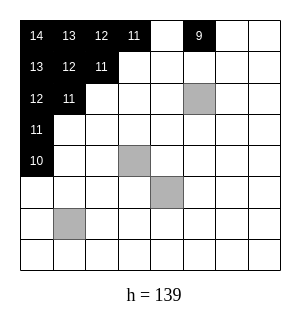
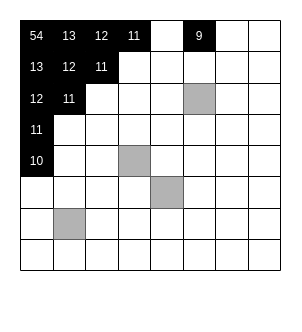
  <mxCell id="0" />
  <mxCell id="1" parent="0" />
  <mxCell id="2" value="" style="shape=table;startSize=0;container=1;collapsible=0;childLayout=tableLayout;" parent="1" vertex="1"><mxGeometry x="20" y="20" width="260" height="250" as="geometry" /></mxCell>
  <mxCell id="3" value="" style="shape=tableRow;horizontal=0;startSize=0;swimlaneHead=0;swimlaneBody=0;strokeColor=inherit;top=0;left=0;bottom=0;right=0;collapsible=0;dropTarget=0;fillColor=none;points=[[0,0.5],[1,0.5]];portConstraint=eastwest;" parent="2" vertex="1"><mxGeometry width="260" height="31" as="geometry" /></mxCell>
- <mxCell id="4" value="&lt;font color=&quot;#ffffff&quot;&gt;14&lt;/font&gt;" style="shape=partialRectangle;html=1;whiteSpace=wrap;connectable=0;strokeColor=inherit;overflow=hidden;fillColor=#000000;top=0;left=0;bottom=0;right=0;pointerEvents=1;" parent="3" vertex="1"><mxGeometry width="33" height="31" as="geometry"><mxRectangle width="33" height="31" as="alternateBounds" /></mxGeometry></mxCell>
+ <mxCell id="4" value="&lt;font color=&quot;#ffffff&quot;&gt;54&lt;/font&gt;" style="shape=partialRectangle;html=1;whiteSpace=wrap;connectable=0;strokeColor=inherit;overflow=hidden;fillColor=#000000;top=0;left=0;bottom=0;right=0;pointerEvents=1;" parent="3" vertex="1"><mxGeometry width="33" height="31" as="geometry"><mxRectangle width="33" height="31" as="alternateBounds" /></mxGeometry></mxCell>
  <mxCell id="5" value="&lt;font color=&quot;#ffffff&quot;&gt;13&lt;/font&gt;" style="shape=partialRectangle;html=1;whiteSpace=wrap;connectable=0;strokeColor=inherit;overflow=hidden;fillColor=#000000;top=0;left=0;bottom=0;right=0;pointerEvents=1;" parent="3" vertex="1"><mxGeometry x="33" width="32" height="31" as="geometry"><mxRectangle width="32" height="31" as="alternateBounds" /></mxGeometry></mxCell>
  <mxCell id="6" value="&lt;font color=&quot;#ffffff&quot;&gt;12&lt;/font&gt;" style="shape=partialRectangle;html=1;whiteSpace=wrap;connectable=0;strokeColor=inherit;overflow=hidden;fillColor=#000000;top=0;left=0;bottom=0;right=0;pointerEvents=1;" parent="3" vertex="1"><mxGeometry x="65" width="33" height="31" as="geometry"><mxRectangle width="33" height="31" as="alternateBounds" /></mxGeometry></mxCell>
  <mxCell id="7" value="&lt;font color=&quot;#ffffff&quot;&gt;11&lt;/font&gt;" style="shape=partialRectangle;html=1;whiteSpace=wrap;connectable=0;strokeColor=inherit;overflow=hidden;fillColor=#000000;top=0;left=0;bottom=0;right=0;pointerEvents=1;" parent="3" vertex="1"><mxGeometry x="98" width="32" height="31" as="geometry"><mxRectangle width="32" height="31" as="alternateBounds" /></mxGeometry></mxCell>
  <mxCell id="8" value="&lt;font color=&quot;#ffffff&quot;&gt;10&lt;/font&gt;" style="shape=partialRectangle;html=1;whiteSpace=wrap;connectable=0;strokeColor=inherit;overflow=hidden;fillColor=none;top=0;left=0;bottom=0;right=0;pointerEvents=1;" parent="3" vertex="1"><mxGeometry x="130" width="33" height="31" as="geometry"><mxRectangle width="33" height="31" as="alternateBounds" /></mxGeometry></mxCell>
  <mxCell id="9" value="&lt;font color=&quot;#ffffff&quot;&gt;9&lt;/font&gt;" style="shape=partialRectangle;html=1;whiteSpace=wrap;connectable=0;strokeColor=inherit;overflow=hidden;fillColor=#000000;top=0;left=0;bottom=0;right=0;pointerEvents=1;" parent="3" vertex="1"><mxGeometry x="163" width="32" height="31" as="geometry"><mxRectangle width="32" height="31" as="alternateBounds" /></mxGeometry></mxCell>
  <mxCell id="10" value="" style="shape=partialRectangle;html=1;whiteSpace=wrap;connectable=0;strokeColor=inherit;overflow=hidden;fillColor=none;top=0;left=0;bottom=0;right=0;pointerEvents=1;" parent="3" vertex="1"><mxGeometry x="195" width="33" height="31" as="geometry"><mxRectangle width="33" height="31" as="alternateBounds" /></mxGeometry></mxCell>
  <mxCell id="11" value="" style="shape=partialRectangle;html=1;whiteSpace=wrap;connectable=0;strokeColor=inherit;overflow=hidden;fillColor=none;top=0;left=0;bottom=0;right=0;pointerEvents=1;" parent="3" vertex="1"><mxGeometry x="228" width="32" height="31" as="geometry"><mxRectangle width="32" height="31" as="alternateBounds" /></mxGeometry></mxCell>
  <mxCell id="12" value="" style="shape=tableRow;horizontal=0;startSize=0;swimlaneHead=0;swimlaneBody=0;strokeColor=inherit;top=0;left=0;bottom=0;right=0;collapsible=0;dropTarget=0;fillColor=none;points=[[0,0.5],[1,0.5]];portConstraint=eastwest;" parent="2" vertex="1"><mxGeometry y="31" width="260" height="32" as="geometry" /></mxCell>
  <mxCell id="13" value="&lt;font color=&quot;#ffffff&quot;&gt;13&lt;/font&gt;" style="shape=partialRectangle;html=1;whiteSpace=wrap;connectable=0;strokeColor=inherit;overflow=hidden;fillColor=#000000;top=0;left=0;bottom=0;right=0;pointerEvents=1;" parent="12" vertex="1"><mxGeometry width="33" height="32" as="geometry"><mxRectangle width="33" height="32" as="alternateBounds" /></mxGeometry></mxCell>
  <mxCell id="14" value="&lt;font color=&quot;#ffffff&quot;&gt;12&lt;/font&gt;" style="shape=partialRectangle;html=1;whiteSpace=wrap;connectable=0;strokeColor=inherit;overflow=hidden;fillColor=#000000;top=0;left=0;bottom=0;right=0;pointerEvents=1;" parent="12" vertex="1"><mxGeometry x="33" width="32" height="32" as="geometry"><mxRectangle width="32" height="32" as="alternateBounds" /></mxGeometry></mxCell>
  <mxCell id="15" value="&lt;font color=&quot;#ffffff&quot;&gt;11&lt;/font&gt;" style="shape=partialRectangle;html=1;whiteSpace=wrap;connectable=0;strokeColor=inherit;overflow=hidden;fillColor=#000000;top=0;left=0;bottom=0;right=0;pointerEvents=1;" parent="12" vertex="1"><mxGeometry x="65" width="33" height="32" as="geometry"><mxRectangle width="33" height="32" as="alternateBounds" /></mxGeometry></mxCell>
  <mxCell id="16" value="" style="shape=partialRectangle;html=1;whiteSpace=wrap;connectable=0;strokeColor=inherit;overflow=hidden;fillColor=none;top=0;left=0;bottom=0;right=0;pointerEvents=1;" parent="12" vertex="1"><mxGeometry x="98" width="32" height="32" as="geometry"><mxRectangle width="32" height="32" as="alternateBounds" /></mxGeometry></mxCell>
  <mxCell id="17" value="" style="shape=partialRectangle;html=1;whiteSpace=wrap;connectable=0;strokeColor=inherit;overflow=hidden;fillColor=none;top=0;left=0;bottom=0;right=0;pointerEvents=1;" parent="12" vertex="1"><mxGeometry x="130" width="33" height="32" as="geometry"><mxRectangle width="33" height="32" as="alternateBounds" /></mxGeometry></mxCell>
  <mxCell id="18" value="" style="shape=partialRectangle;html=1;whiteSpace=wrap;connectable=0;strokeColor=inherit;overflow=hidden;fillColor=none;top=0;left=0;bottom=0;right=0;pointerEvents=1;" parent="12" vertex="1"><mxGeometry x="163" width="32" height="32" as="geometry"><mxRectangle width="32" height="32" as="alternateBounds" /></mxGeometry></mxCell>
  <mxCell id="19" value="" style="shape=partialRectangle;html=1;whiteSpace=wrap;connectable=0;strokeColor=inherit;overflow=hidden;fillColor=none;top=0;left=0;bottom=0;right=0;pointerEvents=1;" parent="12" vertex="1"><mxGeometry x="195" width="33" height="32" as="geometry"><mxRectangle width="33" height="32" as="alternateBounds" /></mxGeometry></mxCell>
  <mxCell id="20" value="" style="shape=partialRectangle;html=1;whiteSpace=wrap;connectable=0;strokeColor=inherit;overflow=hidden;fillColor=none;top=0;left=0;bottom=0;right=0;pointerEvents=1;" parent="12" vertex="1"><mxGeometry x="228" width="32" height="32" as="geometry"><mxRectangle width="32" height="32" as="alternateBounds" /></mxGeometry></mxCell>
  <mxCell id="21" value="" style="shape=tableRow;horizontal=0;startSize=0;swimlaneHead=0;swimlaneBody=0;strokeColor=inherit;top=0;left=0;bottom=0;right=0;collapsible=0;dropTarget=0;fillColor=none;points=[[0,0.5],[1,0.5]];portConstraint=eastwest;" parent="2" vertex="1"><mxGeometry y="63" width="260" height="31" as="geometry" /></mxCell>
  <mxCell id="22" value="&lt;font color=&quot;#ffffff&quot;&gt;12&lt;/font&gt;" style="shape=partialRectangle;html=1;whiteSpace=wrap;connectable=0;strokeColor=inherit;overflow=hidden;fillColor=#000000;top=0;left=0;bottom=0;right=0;pointerEvents=1;" parent="21" vertex="1"><mxGeometry width="33" height="31" as="geometry"><mxRectangle width="33" height="31" as="alternateBounds" /></mxGeometry></mxCell>
  <mxCell id="23" value="&lt;font color=&quot;#ffffff&quot;&gt;11&lt;/font&gt;" style="shape=partialRectangle;html=1;whiteSpace=wrap;connectable=0;strokeColor=inherit;overflow=hidden;fillColor=#000000;top=0;left=0;bottom=0;right=0;pointerEvents=1;" parent="21" vertex="1"><mxGeometry x="33" width="32" height="31" as="geometry"><mxRectangle width="32" height="31" as="alternateBounds" /></mxGeometry></mxCell>
  <mxCell id="24" value="" style="shape=partialRectangle;html=1;whiteSpace=wrap;connectable=0;strokeColor=inherit;overflow=hidden;fillColor=none;top=0;left=0;bottom=0;right=0;pointerEvents=1;" parent="21" vertex="1"><mxGeometry x="65" width="33" height="31" as="geometry"><mxRectangle width="33" height="31" as="alternateBounds" /></mxGeometry></mxCell>
  <mxCell id="25" value="" style="shape=partialRectangle;html=1;whiteSpace=wrap;connectable=0;strokeColor=inherit;overflow=hidden;fillColor=none;top=0;left=0;bottom=0;right=0;pointerEvents=1;" parent="21" vertex="1"><mxGeometry x="98" width="32" height="31" as="geometry"><mxRectangle width="32" height="31" as="alternateBounds" /></mxGeometry></mxCell>
  <mxCell id="26" value="" style="shape=partialRectangle;html=1;whiteSpace=wrap;connectable=0;strokeColor=inherit;overflow=hidden;fillColor=none;top=0;left=0;bottom=0;right=0;pointerEvents=1;" parent="21" vertex="1"><mxGeometry x="130" width="33" height="31" as="geometry"><mxRectangle width="33" height="31" as="alternateBounds" /></mxGeometry></mxCell>
  <mxCell id="27" value="" style="shape=partialRectangle;html=1;whiteSpace=wrap;connectable=0;strokeColor=inherit;overflow=hidden;fillColor=#B3B3B3;top=0;left=0;bottom=0;right=0;pointerEvents=1;" parent="21" vertex="1"><mxGeometry x="163" width="32" height="31" as="geometry"><mxRectangle width="32" height="31" as="alternateBounds" /></mxGeometry></mxCell>
  <mxCell id="28" value="" style="shape=partialRectangle;html=1;whiteSpace=wrap;connectable=0;strokeColor=inherit;overflow=hidden;fillColor=none;top=0;left=0;bottom=0;right=0;pointerEvents=1;" parent="21" vertex="1"><mxGeometry x="195" width="33" height="31" as="geometry"><mxRectangle width="33" height="31" as="alternateBounds" /></mxGeometry></mxCell>
  <mxCell id="29" value="" style="shape=partialRectangle;html=1;whiteSpace=wrap;connectable=0;strokeColor=inherit;overflow=hidden;fillColor=none;top=0;left=0;bottom=0;right=0;pointerEvents=1;" parent="21" vertex="1"><mxGeometry x="228" width="32" height="31" as="geometry"><mxRectangle width="32" height="31" as="alternateBounds" /></mxGeometry></mxCell>
  <mxCell id="30" value="" style="shape=tableRow;horizontal=0;startSize=0;swimlaneHead=0;swimlaneBody=0;strokeColor=inherit;top=0;left=0;bottom=0;right=0;collapsible=0;dropTarget=0;fillColor=none;points=[[0,0.5],[1,0.5]];portConstraint=eastwest;" parent="2" vertex="1"><mxGeometry y="94" width="260" height="31" as="geometry" /></mxCell>
  <mxCell id="31" value="&lt;font color=&quot;#ffffff&quot;&gt;11&lt;/font&gt;" style="shape=partialRectangle;html=1;whiteSpace=wrap;connectable=0;strokeColor=inherit;overflow=hidden;fillColor=#000000;top=0;left=0;bottom=0;right=0;pointerEvents=1;" parent="30" vertex="1"><mxGeometry width="33" height="31" as="geometry"><mxRectangle width="33" height="31" as="alternateBounds" /></mxGeometry></mxCell>
  <mxCell id="32" value="" style="shape=partialRectangle;html=1;whiteSpace=wrap;connectable=0;strokeColor=inherit;overflow=hidden;fillColor=none;top=0;left=0;bottom=0;right=0;pointerEvents=1;" parent="30" vertex="1"><mxGeometry x="33" width="32" height="31" as="geometry"><mxRectangle width="32" height="31" as="alternateBounds" /></mxGeometry></mxCell>
  <mxCell id="33" value="" style="shape=partialRectangle;html=1;whiteSpace=wrap;connectable=0;strokeColor=inherit;overflow=hidden;fillColor=none;top=0;left=0;bottom=0;right=0;pointerEvents=1;" parent="30" vertex="1"><mxGeometry x="65" width="33" height="31" as="geometry"><mxRectangle width="33" height="31" as="alternateBounds" /></mxGeometry></mxCell>
  <mxCell id="34" value="" style="shape=partialRectangle;html=1;whiteSpace=wrap;connectable=0;strokeColor=inherit;overflow=hidden;fillColor=none;top=0;left=0;bottom=0;right=0;pointerEvents=1;" parent="30" vertex="1"><mxGeometry x="98" width="32" height="31" as="geometry"><mxRectangle width="32" height="31" as="alternateBounds" /></mxGeometry></mxCell>
  <mxCell id="35" value="" style="shape=partialRectangle;html=1;whiteSpace=wrap;connectable=0;strokeColor=inherit;overflow=hidden;fillColor=none;top=0;left=0;bottom=0;right=0;pointerEvents=1;" parent="30" vertex="1"><mxGeometry x="130" width="33" height="31" as="geometry"><mxRectangle width="33" height="31" as="alternateBounds" /></mxGeometry></mxCell>
  <mxCell id="36" value="" style="shape=partialRectangle;html=1;whiteSpace=wrap;connectable=0;strokeColor=inherit;overflow=hidden;fillColor=none;top=0;left=0;bottom=0;right=0;pointerEvents=1;" parent="30" vertex="1"><mxGeometry x="163" width="32" height="31" as="geometry"><mxRectangle width="32" height="31" as="alternateBounds" /></mxGeometry></mxCell>
  <mxCell id="37" value="" style="shape=partialRectangle;html=1;whiteSpace=wrap;connectable=0;strokeColor=inherit;overflow=hidden;fillColor=none;top=0;left=0;bottom=0;right=0;pointerEvents=1;" parent="30" vertex="1"><mxGeometry x="195" width="33" height="31" as="geometry"><mxRectangle width="33" height="31" as="alternateBounds" /></mxGeometry></mxCell>
  <mxCell id="38" value="" style="shape=partialRectangle;html=1;whiteSpace=wrap;connectable=0;strokeColor=inherit;overflow=hidden;fillColor=none;top=0;left=0;bottom=0;right=0;pointerEvents=1;" parent="30" vertex="1"><mxGeometry x="228" width="32" height="31" as="geometry"><mxRectangle width="32" height="31" as="alternateBounds" /></mxGeometry></mxCell>
  <mxCell id="39" value="" style="shape=tableRow;horizontal=0;startSize=0;swimlaneHead=0;swimlaneBody=0;strokeColor=inherit;top=0;left=0;bottom=0;right=0;collapsible=0;dropTarget=0;fillColor=none;points=[[0,0.5],[1,0.5]];portConstraint=eastwest;" parent="2" vertex="1"><mxGeometry y="125" width="260" height="31" as="geometry" /></mxCell>
  <mxCell id="40" value="&lt;font color=&quot;#ffffff&quot;&gt;10&lt;/font&gt;" style="shape=partialRectangle;html=1;whiteSpace=wrap;connectable=0;strokeColor=inherit;overflow=hidden;fillColor=#000000;top=0;left=0;bottom=0;right=0;pointerEvents=1;" parent="39" vertex="1"><mxGeometry width="33" height="31" as="geometry"><mxRectangle width="33" height="31" as="alternateBounds" /></mxGeometry></mxCell>
  <mxCell id="41" value="" style="shape=partialRectangle;html=1;whiteSpace=wrap;connectable=0;strokeColor=inherit;overflow=hidden;fillColor=none;top=0;left=0;bottom=0;right=0;pointerEvents=1;" parent="39" vertex="1"><mxGeometry x="33" width="32" height="31" as="geometry"><mxRectangle width="32" height="31" as="alternateBounds" /></mxGeometry></mxCell>
  <mxCell id="42" value="" style="shape=partialRectangle;html=1;whiteSpace=wrap;connectable=0;strokeColor=inherit;overflow=hidden;fillColor=none;top=0;left=0;bottom=0;right=0;pointerEvents=1;" parent="39" vertex="1"><mxGeometry x="65" width="33" height="31" as="geometry"><mxRectangle width="33" height="31" as="alternateBounds" /></mxGeometry></mxCell>
  <mxCell id="43" value="" style="shape=partialRectangle;html=1;whiteSpace=wrap;connectable=0;strokeColor=inherit;overflow=hidden;fillColor=#B3B3B3;top=0;left=0;bottom=0;right=0;pointerEvents=1;" parent="39" vertex="1"><mxGeometry x="98" width="32" height="31" as="geometry"><mxRectangle width="32" height="31" as="alternateBounds" /></mxGeometry></mxCell>
  <mxCell id="44" value="" style="shape=partialRectangle;html=1;whiteSpace=wrap;connectable=0;strokeColor=inherit;overflow=hidden;fillColor=none;top=0;left=0;bottom=0;right=0;pointerEvents=1;" parent="39" vertex="1"><mxGeometry x="130" width="33" height="31" as="geometry"><mxRectangle width="33" height="31" as="alternateBounds" /></mxGeometry></mxCell>
  <mxCell id="45" value="" style="shape=partialRectangle;html=1;whiteSpace=wrap;connectable=0;strokeColor=inherit;overflow=hidden;fillColor=none;top=0;left=0;bottom=0;right=0;pointerEvents=1;" parent="39" vertex="1"><mxGeometry x="163" width="32" height="31" as="geometry"><mxRectangle width="32" height="31" as="alternateBounds" /></mxGeometry></mxCell>
  <mxCell id="46" value="" style="shape=partialRectangle;html=1;whiteSpace=wrap;connectable=0;strokeColor=inherit;overflow=hidden;fillColor=none;top=0;left=0;bottom=0;right=0;pointerEvents=1;" parent="39" vertex="1"><mxGeometry x="195" width="33" height="31" as="geometry"><mxRectangle width="33" height="31" as="alternateBounds" /></mxGeometry></mxCell>
  <mxCell id="47" value="" style="shape=partialRectangle;html=1;whiteSpace=wrap;connectable=0;strokeColor=inherit;overflow=hidden;fillColor=none;top=0;left=0;bottom=0;right=0;pointerEvents=1;" parent="39" vertex="1"><mxGeometry x="228" width="32" height="31" as="geometry"><mxRectangle width="32" height="31" as="alternateBounds" /></mxGeometry></mxCell>
  <mxCell id="48" value="" style="shape=tableRow;horizontal=0;startSize=0;swimlaneHead=0;swimlaneBody=0;strokeColor=inherit;top=0;left=0;bottom=0;right=0;collapsible=0;dropTarget=0;fillColor=none;points=[[0,0.5],[1,0.5]];portConstraint=eastwest;" parent="2" vertex="1"><mxGeometry y="156" width="260" height="32" as="geometry" /></mxCell>
  <mxCell id="49" value="" style="shape=partialRectangle;html=1;whiteSpace=wrap;connectable=0;strokeColor=inherit;overflow=hidden;fillColor=none;top=0;left=0;bottom=0;right=0;pointerEvents=1;" parent="48" vertex="1"><mxGeometry width="33" height="32" as="geometry"><mxRectangle width="33" height="32" as="alternateBounds" /></mxGeometry></mxCell>
  <mxCell id="50" value="" style="shape=partialRectangle;html=1;whiteSpace=wrap;connectable=0;strokeColor=inherit;overflow=hidden;fillColor=none;top=0;left=0;bottom=0;right=0;pointerEvents=1;" parent="48" vertex="1"><mxGeometry x="33" width="32" height="32" as="geometry"><mxRectangle width="32" height="32" as="alternateBounds" /></mxGeometry></mxCell>
  <mxCell id="51" value="" style="shape=partialRectangle;html=1;whiteSpace=wrap;connectable=0;strokeColor=inherit;overflow=hidden;fillColor=none;top=0;left=0;bottom=0;right=0;pointerEvents=1;" parent="48" vertex="1"><mxGeometry x="65" width="33" height="32" as="geometry"><mxRectangle width="33" height="32" as="alternateBounds" /></mxGeometry></mxCell>
  <mxCell id="52" value="" style="shape=partialRectangle;html=1;whiteSpace=wrap;connectable=0;strokeColor=inherit;overflow=hidden;fillColor=none;top=0;left=0;bottom=0;right=0;pointerEvents=1;" parent="48" vertex="1"><mxGeometry x="98" width="32" height="32" as="geometry"><mxRectangle width="32" height="32" as="alternateBounds" /></mxGeometry></mxCell>
  <mxCell id="53" value="" style="shape=partialRectangle;html=1;whiteSpace=wrap;connectable=0;strokeColor=inherit;overflow=hidden;fillColor=#B3B3B3;top=0;left=0;bottom=0;right=0;pointerEvents=1;" parent="48" vertex="1"><mxGeometry x="130" width="33" height="32" as="geometry"><mxRectangle width="33" height="32" as="alternateBounds" /></mxGeometry></mxCell>
  <mxCell id="54" value="" style="shape=partialRectangle;html=1;whiteSpace=wrap;connectable=0;strokeColor=inherit;overflow=hidden;fillColor=none;top=0;left=0;bottom=0;right=0;pointerEvents=1;" parent="48" vertex="1"><mxGeometry x="163" width="32" height="32" as="geometry"><mxRectangle width="32" height="32" as="alternateBounds" /></mxGeometry></mxCell>
  <mxCell id="55" value="" style="shape=partialRectangle;html=1;whiteSpace=wrap;connectable=0;strokeColor=inherit;overflow=hidden;fillColor=none;top=0;left=0;bottom=0;right=0;pointerEvents=1;" parent="48" vertex="1"><mxGeometry x="195" width="33" height="32" as="geometry"><mxRectangle width="33" height="32" as="alternateBounds" /></mxGeometry></mxCell>
  <mxCell id="56" value="" style="shape=partialRectangle;html=1;whiteSpace=wrap;connectable=0;strokeColor=inherit;overflow=hidden;fillColor=none;top=0;left=0;bottom=0;right=0;pointerEvents=1;" parent="48" vertex="1"><mxGeometry x="228" width="32" height="32" as="geometry"><mxRectangle width="32" height="32" as="alternateBounds" /></mxGeometry></mxCell>
  <mxCell id="57" value="" style="shape=tableRow;horizontal=0;startSize=0;swimlaneHead=0;swimlaneBody=0;strokeColor=inherit;top=0;left=0;bottom=0;right=0;collapsible=0;dropTarget=0;fillColor=none;points=[[0,0.5],[1,0.5]];portConstraint=eastwest;" parent="2" vertex="1"><mxGeometry y="188" width="260" height="31" as="geometry" /></mxCell>
  <mxCell id="58" value="" style="shape=partialRectangle;html=1;whiteSpace=wrap;connectable=0;strokeColor=inherit;overflow=hidden;fillColor=none;top=0;left=0;bottom=0;right=0;pointerEvents=1;" parent="57" vertex="1"><mxGeometry width="33" height="31" as="geometry"><mxRectangle width="33" height="31" as="alternateBounds" /></mxGeometry></mxCell>
  <mxCell id="59" value="" style="shape=partialRectangle;html=1;whiteSpace=wrap;connectable=0;strokeColor=inherit;overflow=hidden;fillColor=#B3B3B3;top=0;left=0;bottom=0;right=0;pointerEvents=1;" parent="57" vertex="1"><mxGeometry x="33" width="32" height="31" as="geometry"><mxRectangle width="32" height="31" as="alternateBounds" /></mxGeometry></mxCell>
  <mxCell id="60" value="" style="shape=partialRectangle;html=1;whiteSpace=wrap;connectable=0;strokeColor=inherit;overflow=hidden;fillColor=none;top=0;left=0;bottom=0;right=0;pointerEvents=1;" parent="57" vertex="1"><mxGeometry x="65" width="33" height="31" as="geometry"><mxRectangle width="33" height="31" as="alternateBounds" /></mxGeometry></mxCell>
  <mxCell id="61" value="" style="shape=partialRectangle;html=1;whiteSpace=wrap;connectable=0;strokeColor=inherit;overflow=hidden;fillColor=none;top=0;left=0;bottom=0;right=0;pointerEvents=1;" parent="57" vertex="1"><mxGeometry x="98" width="32" height="31" as="geometry"><mxRectangle width="32" height="31" as="alternateBounds" /></mxGeometry></mxCell>
  <mxCell id="62" value="" style="shape=partialRectangle;html=1;whiteSpace=wrap;connectable=0;strokeColor=inherit;overflow=hidden;fillColor=none;top=0;left=0;bottom=0;right=0;pointerEvents=1;" parent="57" vertex="1"><mxGeometry x="130" width="33" height="31" as="geometry"><mxRectangle width="33" height="31" as="alternateBounds" /></mxGeometry></mxCell>
  <mxCell id="63" value="" style="shape=partialRectangle;html=1;whiteSpace=wrap;connectable=0;strokeColor=inherit;overflow=hidden;fillColor=none;top=0;left=0;bottom=0;right=0;pointerEvents=1;" parent="57" vertex="1"><mxGeometry x="163" width="32" height="31" as="geometry"><mxRectangle width="32" height="31" as="alternateBounds" /></mxGeometry></mxCell>
  <mxCell id="64" value="" style="shape=partialRectangle;html=1;whiteSpace=wrap;connectable=0;strokeColor=inherit;overflow=hidden;fillColor=none;top=0;left=0;bottom=0;right=0;pointerEvents=1;" parent="57" vertex="1"><mxGeometry x="195" width="33" height="31" as="geometry"><mxRectangle width="33" height="31" as="alternateBounds" /></mxGeometry></mxCell>
  <mxCell id="65" value="" style="shape=partialRectangle;html=1;whiteSpace=wrap;connectable=0;strokeColor=inherit;overflow=hidden;fillColor=none;top=0;left=0;bottom=0;right=0;pointerEvents=1;" parent="57" vertex="1"><mxGeometry x="228" width="32" height="31" as="geometry"><mxRectangle width="32" height="31" as="alternateBounds" /></mxGeometry></mxCell>
  <mxCell id="66" value="" style="shape=tableRow;horizontal=0;startSize=0;swimlaneHead=0;swimlaneBody=0;strokeColor=inherit;top=0;left=0;bottom=0;right=0;collapsible=0;dropTarget=0;fillColor=none;points=[[0,0.5],[1,0.5]];portConstraint=eastwest;" parent="2" vertex="1"><mxGeometry y="219" width="260" height="31" as="geometry" /></mxCell>
  <mxCell id="67" value="" style="shape=partialRectangle;html=1;whiteSpace=wrap;connectable=0;strokeColor=inherit;overflow=hidden;fillColor=none;top=0;left=0;bottom=0;right=0;pointerEvents=1;" parent="66" vertex="1"><mxGeometry width="33" height="31" as="geometry"><mxRectangle width="33" height="31" as="alternateBounds" /></mxGeometry></mxCell>
  <mxCell id="68" value="" style="shape=partialRectangle;html=1;whiteSpace=wrap;connectable=0;strokeColor=inherit;overflow=hidden;fillColor=none;top=0;left=0;bottom=0;right=0;pointerEvents=1;" parent="66" vertex="1"><mxGeometry x="33" width="32" height="31" as="geometry"><mxRectangle width="32" height="31" as="alternateBounds" /></mxGeometry></mxCell>
  <mxCell id="69" value="" style="shape=partialRectangle;html=1;whiteSpace=wrap;connectable=0;strokeColor=inherit;overflow=hidden;fillColor=none;top=0;left=0;bottom=0;right=0;pointerEvents=1;" parent="66" vertex="1"><mxGeometry x="65" width="33" height="31" as="geometry"><mxRectangle width="33" height="31" as="alternateBounds" /></mxGeometry></mxCell>
  <mxCell id="70" value="" style="shape=partialRectangle;html=1;whiteSpace=wrap;connectable=0;strokeColor=inherit;overflow=hidden;fillColor=none;top=0;left=0;bottom=0;right=0;pointerEvents=1;" parent="66" vertex="1"><mxGeometry x="98" width="32" height="31" as="geometry"><mxRectangle width="32" height="31" as="alternateBounds" /></mxGeometry></mxCell>
  <mxCell id="71" value="" style="shape=partialRectangle;html=1;whiteSpace=wrap;connectable=0;strokeColor=inherit;overflow=hidden;fillColor=none;top=0;left=0;bottom=0;right=0;pointerEvents=1;" parent="66" vertex="1"><mxGeometry x="130" width="33" height="31" as="geometry"><mxRectangle width="33" height="31" as="alternateBounds" /></mxGeometry></mxCell>
  <mxCell id="72" value="" style="shape=partialRectangle;html=1;whiteSpace=wrap;connectable=0;strokeColor=inherit;overflow=hidden;fillColor=none;top=0;left=0;bottom=0;right=0;pointerEvents=1;" parent="66" vertex="1"><mxGeometry x="163" width="32" height="31" as="geometry"><mxRectangle width="32" height="31" as="alternateBounds" /></mxGeometry></mxCell>
  <mxCell id="73" value="" style="shape=partialRectangle;html=1;whiteSpace=wrap;connectable=0;strokeColor=inherit;overflow=hidden;fillColor=none;top=0;left=0;bottom=0;right=0;pointerEvents=1;" parent="66" vertex="1"><mxGeometry x="195" width="33" height="31" as="geometry"><mxRectangle width="33" height="31" as="alternateBounds" /></mxGeometry></mxCell>
  <mxCell id="74" value="" style="shape=partialRectangle;html=1;whiteSpace=wrap;connectable=0;strokeColor=inherit;overflow=hidden;fillColor=none;top=0;left=0;bottom=0;right=0;pointerEvents=1;" parent="66" vertex="1"><mxGeometry x="228" width="32" height="31" as="geometry"><mxRectangle width="32" height="31" as="alternateBounds" /></mxGeometry></mxCell>
- <mxCell id="75" value="&lt;font style=&quot;font-size: 18px;&quot; face=&quot;Times New Roman&quot;&gt;h = 139&lt;/font&gt;" style="text;html=1;strokeColor=none;fillColor=none;align=center;verticalAlign=middle;whiteSpace=wrap;rounded=0;" parent="1" vertex="1"><mxGeometry x="109" y="280" width="90" height="30" as="geometry" /></mxCell>
